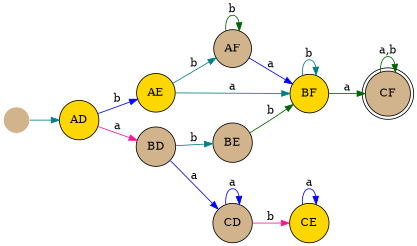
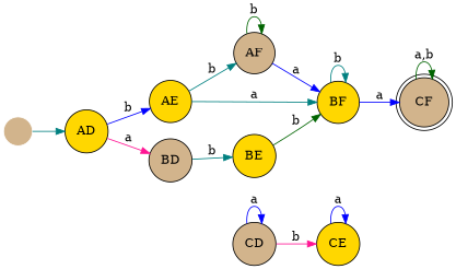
  digraph {
    rankdir=LR
    node [fillcolor=tan shape=circle style=filled]
    edge [color=teal]
    CF [shape=doublecircle]
    " " [color=white width=0]
    AD [fillcolor=gold]
    AE [fillcolor=gold]
    BD
    AF
    BF [fillcolor=gold]
-   BE
+   BE [fillcolor=gold]
    CD
    CE [fillcolor=gold]
    CF -> CF [color=darkgreen label="a,b"]
    " " -> AD
    AD -> AE [color=blue label=b]
    AD -> BD [color=deeppink label=a]
    AE -> AF [label=b]
    AE -> BF [label=a]
    BD -> BE [label=b]
-   BD -> CD [color=blue label=a]
    AF -> AF [color=darkgreen label=b]
    AF -> BF [color=blue label=a]
-   BF -> CF [color=darkgreen label=a]
+   BF -> CF [color=blue label=a]
    BF -> BF [label=b]
    BE -> BF [color=darkgreen label=b]
    CD -> CD [color=blue label=a]
    CD -> CE [color=deeppink label=b]
    CE -> CE [color=blue label=a]
  }
